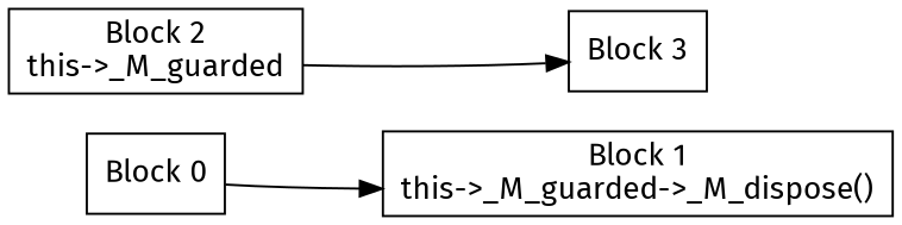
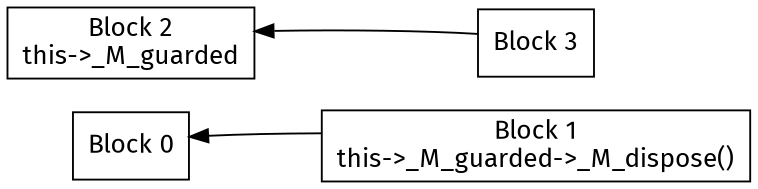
  digraph {
    fontname="Fira Sans"
    rankdir=LR
    node [fontname="Fira Sans" shape=box]
    edge [fontname="Fira Sans"]
    n1 [label="Block 0\n"]
    n2 [label="Block 1\nthis->_M_guarded->_M_dispose()\n"]
    n3 [label="Block 2\nthis->_M_guarded\n"]
    n4 [label="Block 3\n"]
-   n1 -> n2
-   n3 -> n4
+   n2 -> n1
+   n4 -> n3
  }
